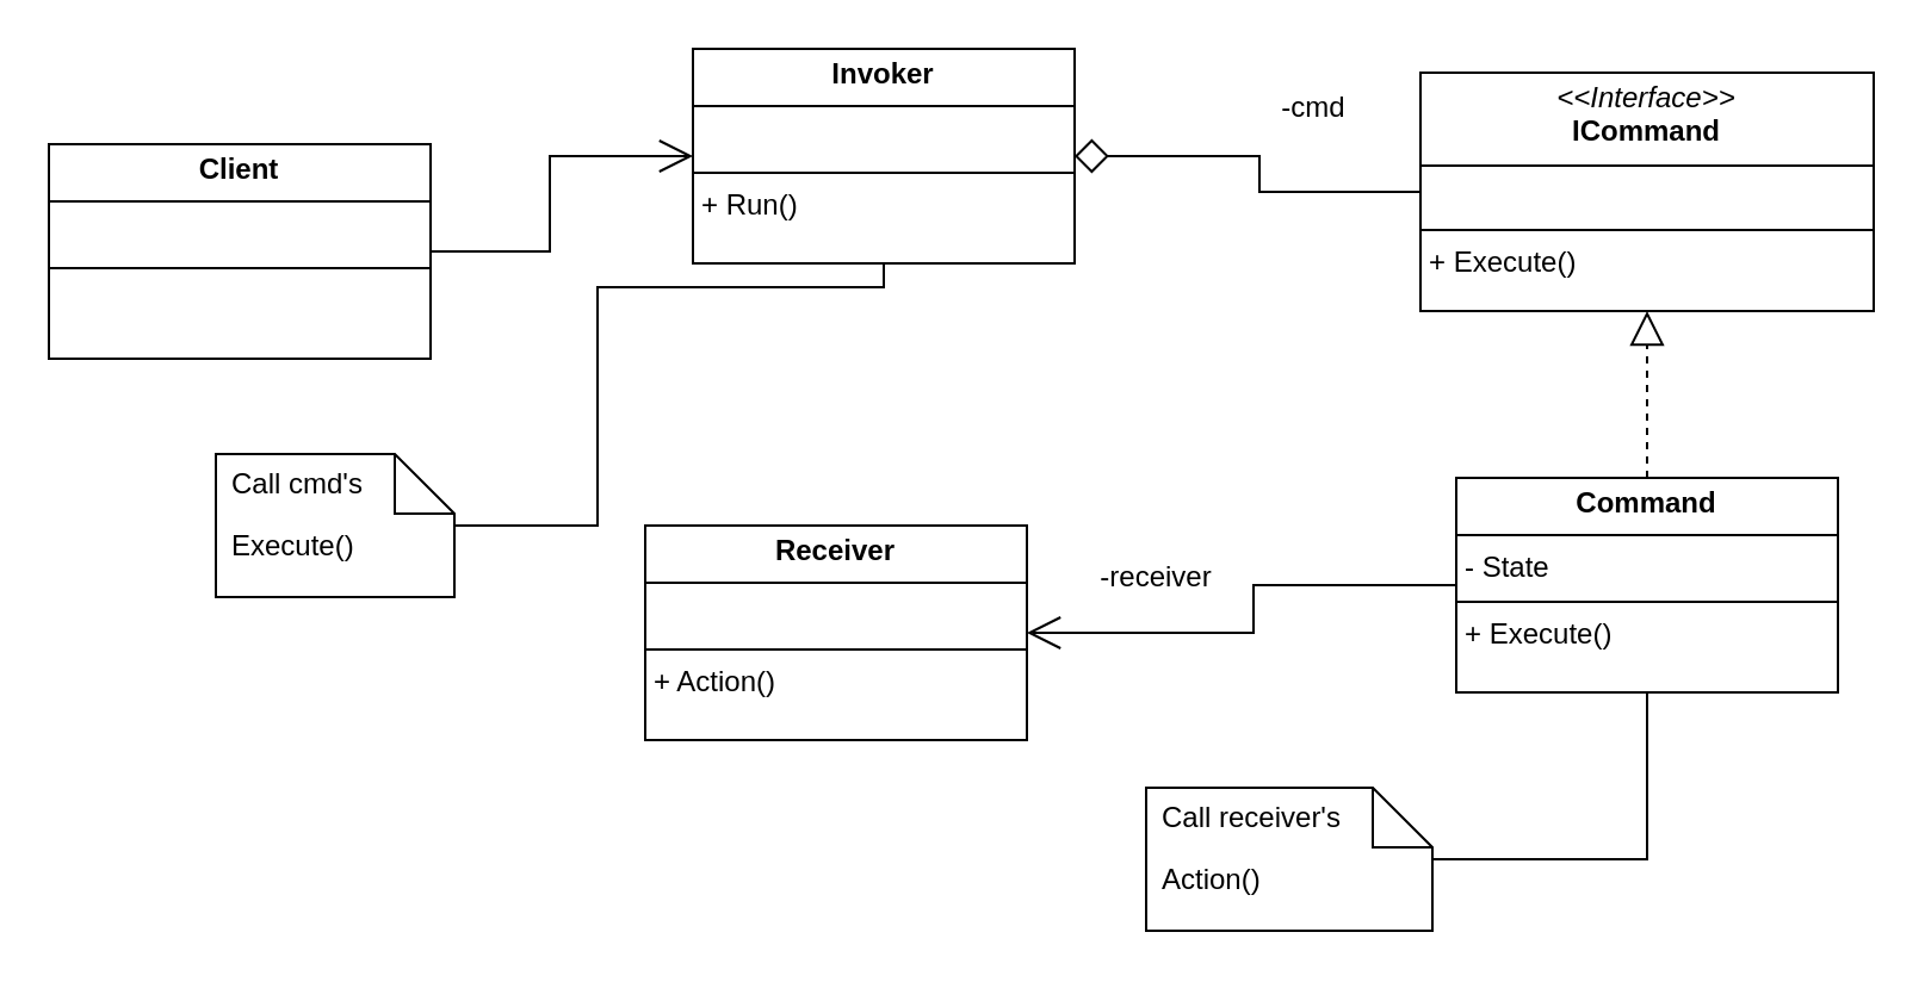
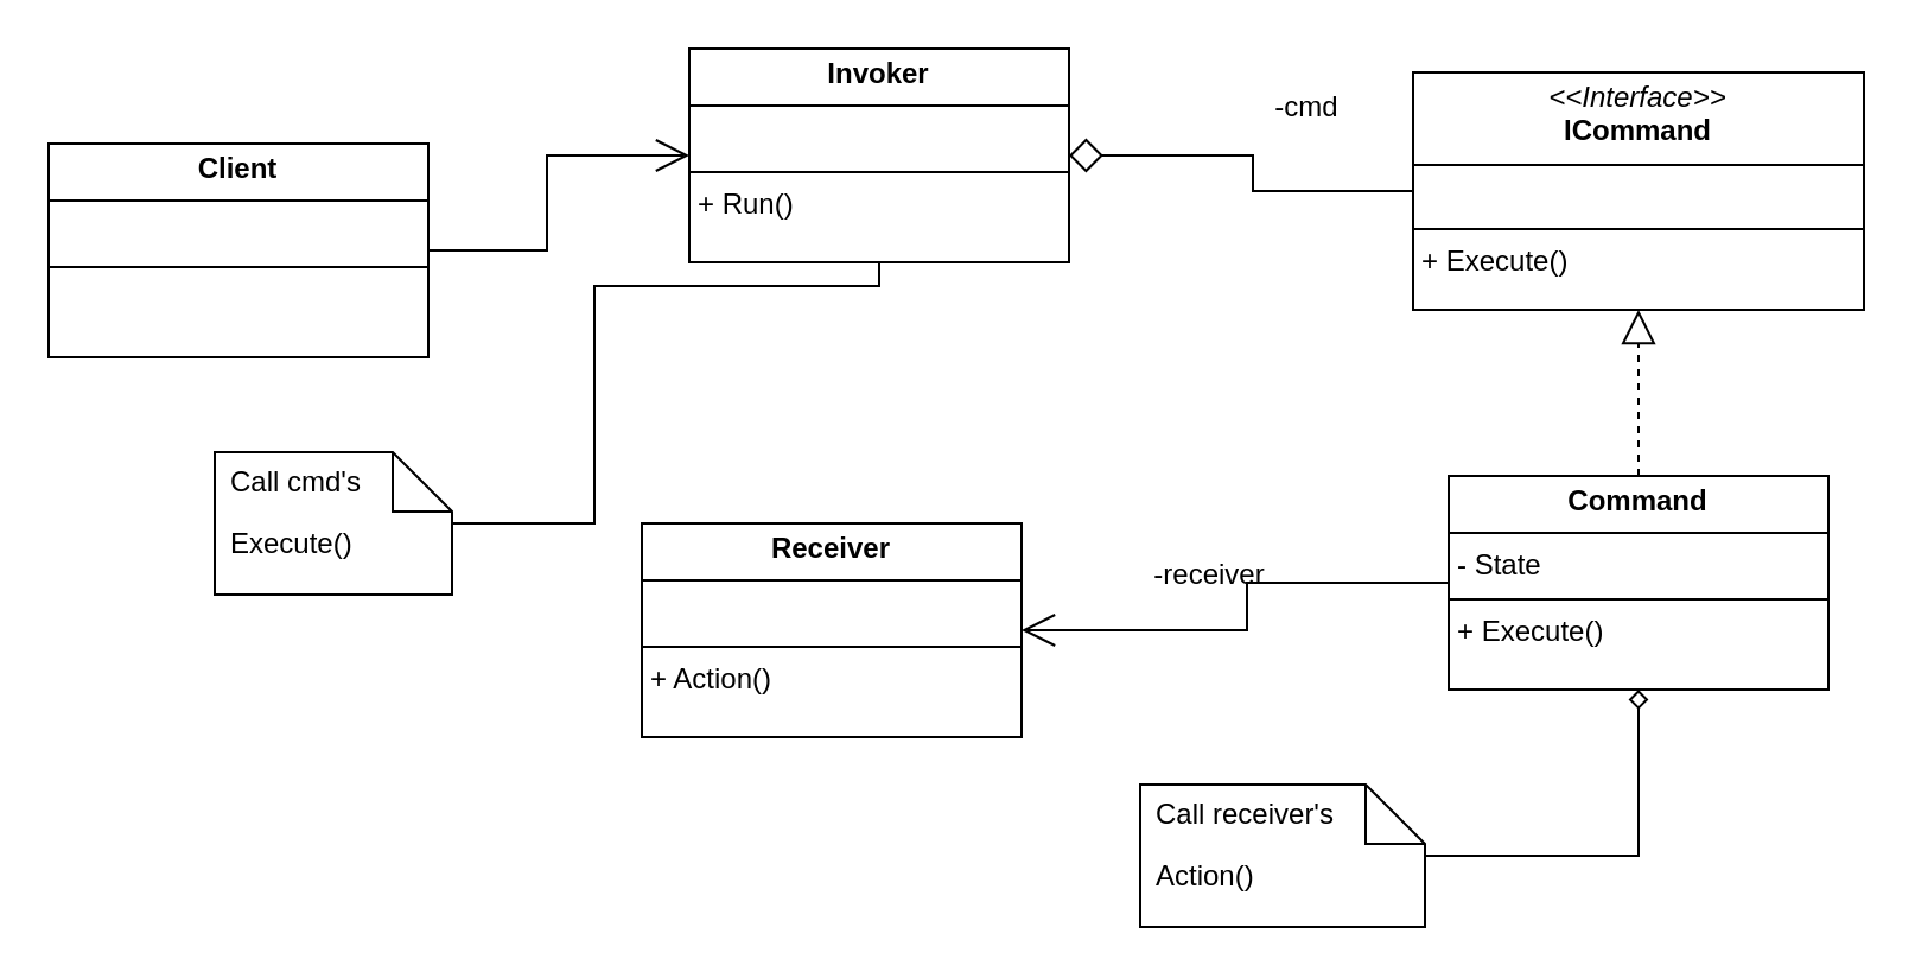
  <mxCell id="0" />
  <mxCell id="1" parent="0" />
  <mxCell id="2" style="edgeStyle=orthogonalEdgeStyle;rounded=0;orthogonalLoop=1;jettySize=auto;html=1;endArrow=open;endFill=0;endSize=12;" edge="1" parent="1" source="3" target="4"><mxGeometry relative="1" as="geometry" /></mxCell>
  <mxCell id="3" value="&lt;p style=&quot;margin:0px;margin-top:4px;text-align:center;&quot;&gt;&lt;b&gt;Client&lt;/b&gt;&lt;/p&gt;&lt;hr size=&quot;1&quot; style=&quot;border-style:solid;&quot;&gt;&lt;p style=&quot;margin:0px;margin-left:4px;&quot;&gt;&lt;br&gt;&lt;/p&gt;&lt;hr size=&quot;1&quot; style=&quot;border-style:solid;&quot;&gt;&lt;p style=&quot;margin:0px;margin-left:4px;&quot;&gt;&lt;br&gt;&lt;/p&gt;" style="verticalAlign=top;align=left;overflow=fill;html=1;whiteSpace=wrap;" vertex="1" parent="1"><mxGeometry x="20" y="60" width="160" height="90" as="geometry" /></mxCell>
  <mxCell id="4" value="&lt;p style=&quot;margin:0px;margin-top:4px;text-align:center;&quot;&gt;&lt;b&gt;Invoker&lt;/b&gt;&lt;/p&gt;&lt;hr size=&quot;1&quot; style=&quot;border-style:solid;&quot;&gt;&lt;p style=&quot;margin:0px;margin-left:4px;&quot;&gt;&lt;br&gt;&lt;/p&gt;&lt;hr size=&quot;1&quot; style=&quot;border-style:solid;&quot;&gt;&lt;p style=&quot;margin:0px;margin-left:4px;&quot;&gt;+ Run()&lt;/p&gt;" style="verticalAlign=top;align=left;overflow=fill;html=1;whiteSpace=wrap;" vertex="1" parent="1"><mxGeometry x="290" y="20" width="160" height="90" as="geometry" /></mxCell>
  <mxCell id="5" style="edgeStyle=orthogonalEdgeStyle;rounded=0;orthogonalLoop=1;jettySize=auto;html=1;entryX=1;entryY=0.5;entryDx=0;entryDy=0;endArrow=diamond;endFill=0;endSize=12;" edge="1" parent="1" source="6" target="4"><mxGeometry relative="1" as="geometry" /></mxCell>
  <mxCell id="6" value="&lt;p style=&quot;margin:0px;margin-top:4px;text-align:center;&quot;&gt;&lt;i&gt;&amp;lt;&amp;lt;Interface&amp;gt;&amp;gt;&lt;/i&gt;&lt;br&gt;&lt;b&gt;ICommand&lt;/b&gt;&lt;/p&gt;&lt;hr size=&quot;1&quot; style=&quot;border-style:solid;&quot;&gt;&lt;p style=&quot;margin:0px;margin-left:4px;&quot;&gt;&lt;br&gt;&lt;/p&gt;&lt;hr size=&quot;1&quot; style=&quot;border-style:solid;&quot;&gt;&lt;p style=&quot;margin:0px;margin-left:4px;&quot;&gt;+ Execute()&lt;br&gt;&lt;/p&gt;" style="verticalAlign=top;align=left;overflow=fill;html=1;whiteSpace=wrap;" vertex="1" parent="1"><mxGeometry x="595" y="30" width="190" height="100" as="geometry" /></mxCell>
  <mxCell id="7" value="-cmd" style="text;html=1;align=center;verticalAlign=middle;resizable=0;points=[];autosize=1;strokeColor=none;fillColor=none;" vertex="1" parent="1"><mxGeometry x="525" y="30" width="50" height="30" as="geometry" /></mxCell>
  <mxCell id="8" style="edgeStyle=orthogonalEdgeStyle;rounded=0;orthogonalLoop=1;jettySize=auto;html=1;entryX=1;entryY=0.5;entryDx=0;entryDy=0;endArrow=open;endFill=0;endSize=12;" edge="1" parent="1" source="10" target="11"><mxGeometry relative="1" as="geometry" /></mxCell>
  <mxCell id="9" style="edgeStyle=orthogonalEdgeStyle;rounded=0;orthogonalLoop=1;jettySize=auto;html=1;endArrow=block;endFill=0;dashed=1;endSize=12;" edge="1" parent="1" source="10" target="6"><mxGeometry relative="1" as="geometry" /></mxCell>
  <mxCell id="10" value="&lt;p style=&quot;margin:0px;margin-top:4px;text-align:center;&quot;&gt;&lt;b&gt;Command&lt;/b&gt;&lt;/p&gt;&lt;hr size=&quot;1&quot; style=&quot;border-style:solid;&quot;&gt;&lt;p style=&quot;margin:0px;margin-left:4px;&quot;&gt;- State&lt;/p&gt;&lt;hr size=&quot;1&quot; style=&quot;border-style:solid;&quot;&gt;&lt;p style=&quot;margin:0px;margin-left:4px;&quot;&gt;+ Execute()&lt;/p&gt;" style="verticalAlign=top;align=left;overflow=fill;html=1;whiteSpace=wrap;" vertex="1" parent="1"><mxGeometry x="610" y="200" width="160" height="90" as="geometry" /></mxCell>
  <mxCell id="11" value="&lt;p style=&quot;margin:0px;margin-top:4px;text-align:center;&quot;&gt;&lt;b&gt;Receiver&lt;/b&gt;&lt;/p&gt;&lt;hr size=&quot;1&quot; style=&quot;border-style:solid;&quot;&gt;&lt;p style=&quot;margin:0px;margin-left:4px;&quot;&gt;&lt;br&gt;&lt;/p&gt;&lt;hr size=&quot;1&quot; style=&quot;border-style:solid;&quot;&gt;&lt;p style=&quot;margin:0px;margin-left:4px;&quot;&gt;+ Action()&lt;/p&gt;" style="verticalAlign=top;align=left;overflow=fill;html=1;whiteSpace=wrap;" vertex="1" parent="1"><mxGeometry x="270" y="220" width="160" height="90" as="geometry" /></mxCell>
- <mxCell id="12" value="-receiver" style="text;html=1;align=center;verticalAlign=middle;resizable=0;points=[];autosize=1;strokeColor=none;fillColor=none;" vertex="1" parent="1"><mxGeometry x="449" y="227" width="70" height="30" as="geometry" /></mxCell>
- <mxCell id="13" style="edgeStyle=orthogonalEdgeStyle;rounded=0;orthogonalLoop=1;jettySize=auto;html=1;endArrow=none;endFill=0;" edge="1" parent="1" source="14" target="10"><mxGeometry relative="1" as="geometry" /></mxCell>
+ <mxCell id="12" value="-receiver" style="text;html=1;align=center;verticalAlign=middle;resizable=0;points=[];autosize=1;strokeColor=none;fillColor=none;" vertex="1" parent="1"><mxGeometry x="474" y="227" width="70" height="30" as="geometry" /></mxCell>
+ <mxCell id="13" style="edgeStyle=orthogonalEdgeStyle;rounded=0;orthogonalLoop=1;jettySize=auto;html=1;endArrow=diamond;endFill=0;" edge="1" parent="1" source="14" target="10"><mxGeometry relative="1" as="geometry" /></mxCell>
  <mxCell id="14" value="Action()" style="shape=note2;boundedLbl=1;whiteSpace=wrap;html=1;size=25;verticalAlign=top;align=left;spacingLeft=5;" vertex="1" parent="1"><mxGeometry x="480" y="330" width="120" height="60" as="geometry" /></mxCell>
  <mxCell id="15" value="Call receiver's" style="resizeWidth=1;part=1;strokeColor=none;fillColor=none;align=left;spacingLeft=5;whiteSpace=wrap;html=1;" vertex="1" parent="14"><mxGeometry width="120" height="25" relative="1" as="geometry" /></mxCell>
  <mxCell id="16" style="edgeStyle=orthogonalEdgeStyle;rounded=0;orthogonalLoop=1;jettySize=auto;html=1;endArrow=none;endFill=0;" edge="1" parent="1" source="17" target="4"><mxGeometry relative="1" as="geometry"><Array as="points"><mxPoint x="250" y="120" /><mxPoint x="370" y="120" /></Array></mxGeometry></mxCell>
  <mxCell id="17" value="Execute()" style="shape=note2;boundedLbl=1;whiteSpace=wrap;html=1;size=25;verticalAlign=top;align=left;spacingLeft=5;" vertex="1" parent="1"><mxGeometry x="90" y="190" width="100" height="60" as="geometry" /></mxCell>
  <mxCell id="18" value="Call cmd's" style="resizeWidth=1;part=1;strokeColor=none;fillColor=none;align=left;spacingLeft=5;whiteSpace=wrap;html=1;" vertex="1" parent="17"><mxGeometry width="100" height="25" relative="1" as="geometry" /></mxCell>
